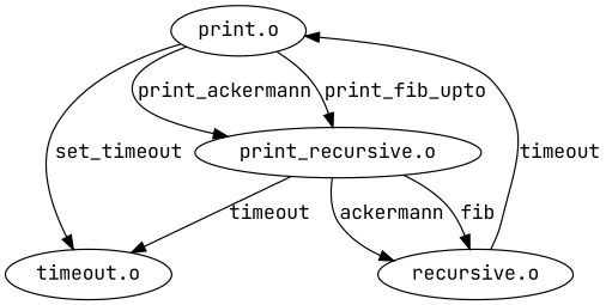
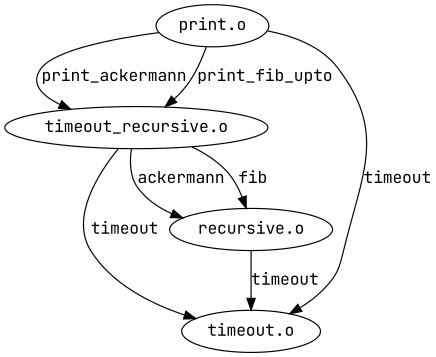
  digraph {
    fontname="JetBrains Mono"
    node [fontname="JetBrains Mono"]
    edge [fontname="JetBrains Mono"]
    n1 [label="print.o"]
-   n2 [label="print_recursive.o"]
+   n2 [label="timeout_recursive.o"]
    n3 [label="timeout.o"]
    n4 [label="recursive.o"]
    n1 -> n2 [label=print_ackermann]
    n1 -> n2 [label=print_fib_upto]
-   n1 -> n3 [label=set_timeout]
+   n1 -> n3 [label=timeout]
    n2 -> n3 [label=timeout]
    n2 -> n4 [label=ackermann]
    n2 -> n4 [label=fib]
-   n4 -> n1 [label=timeout]
+   n4 -> n3 [label=timeout]
  }
